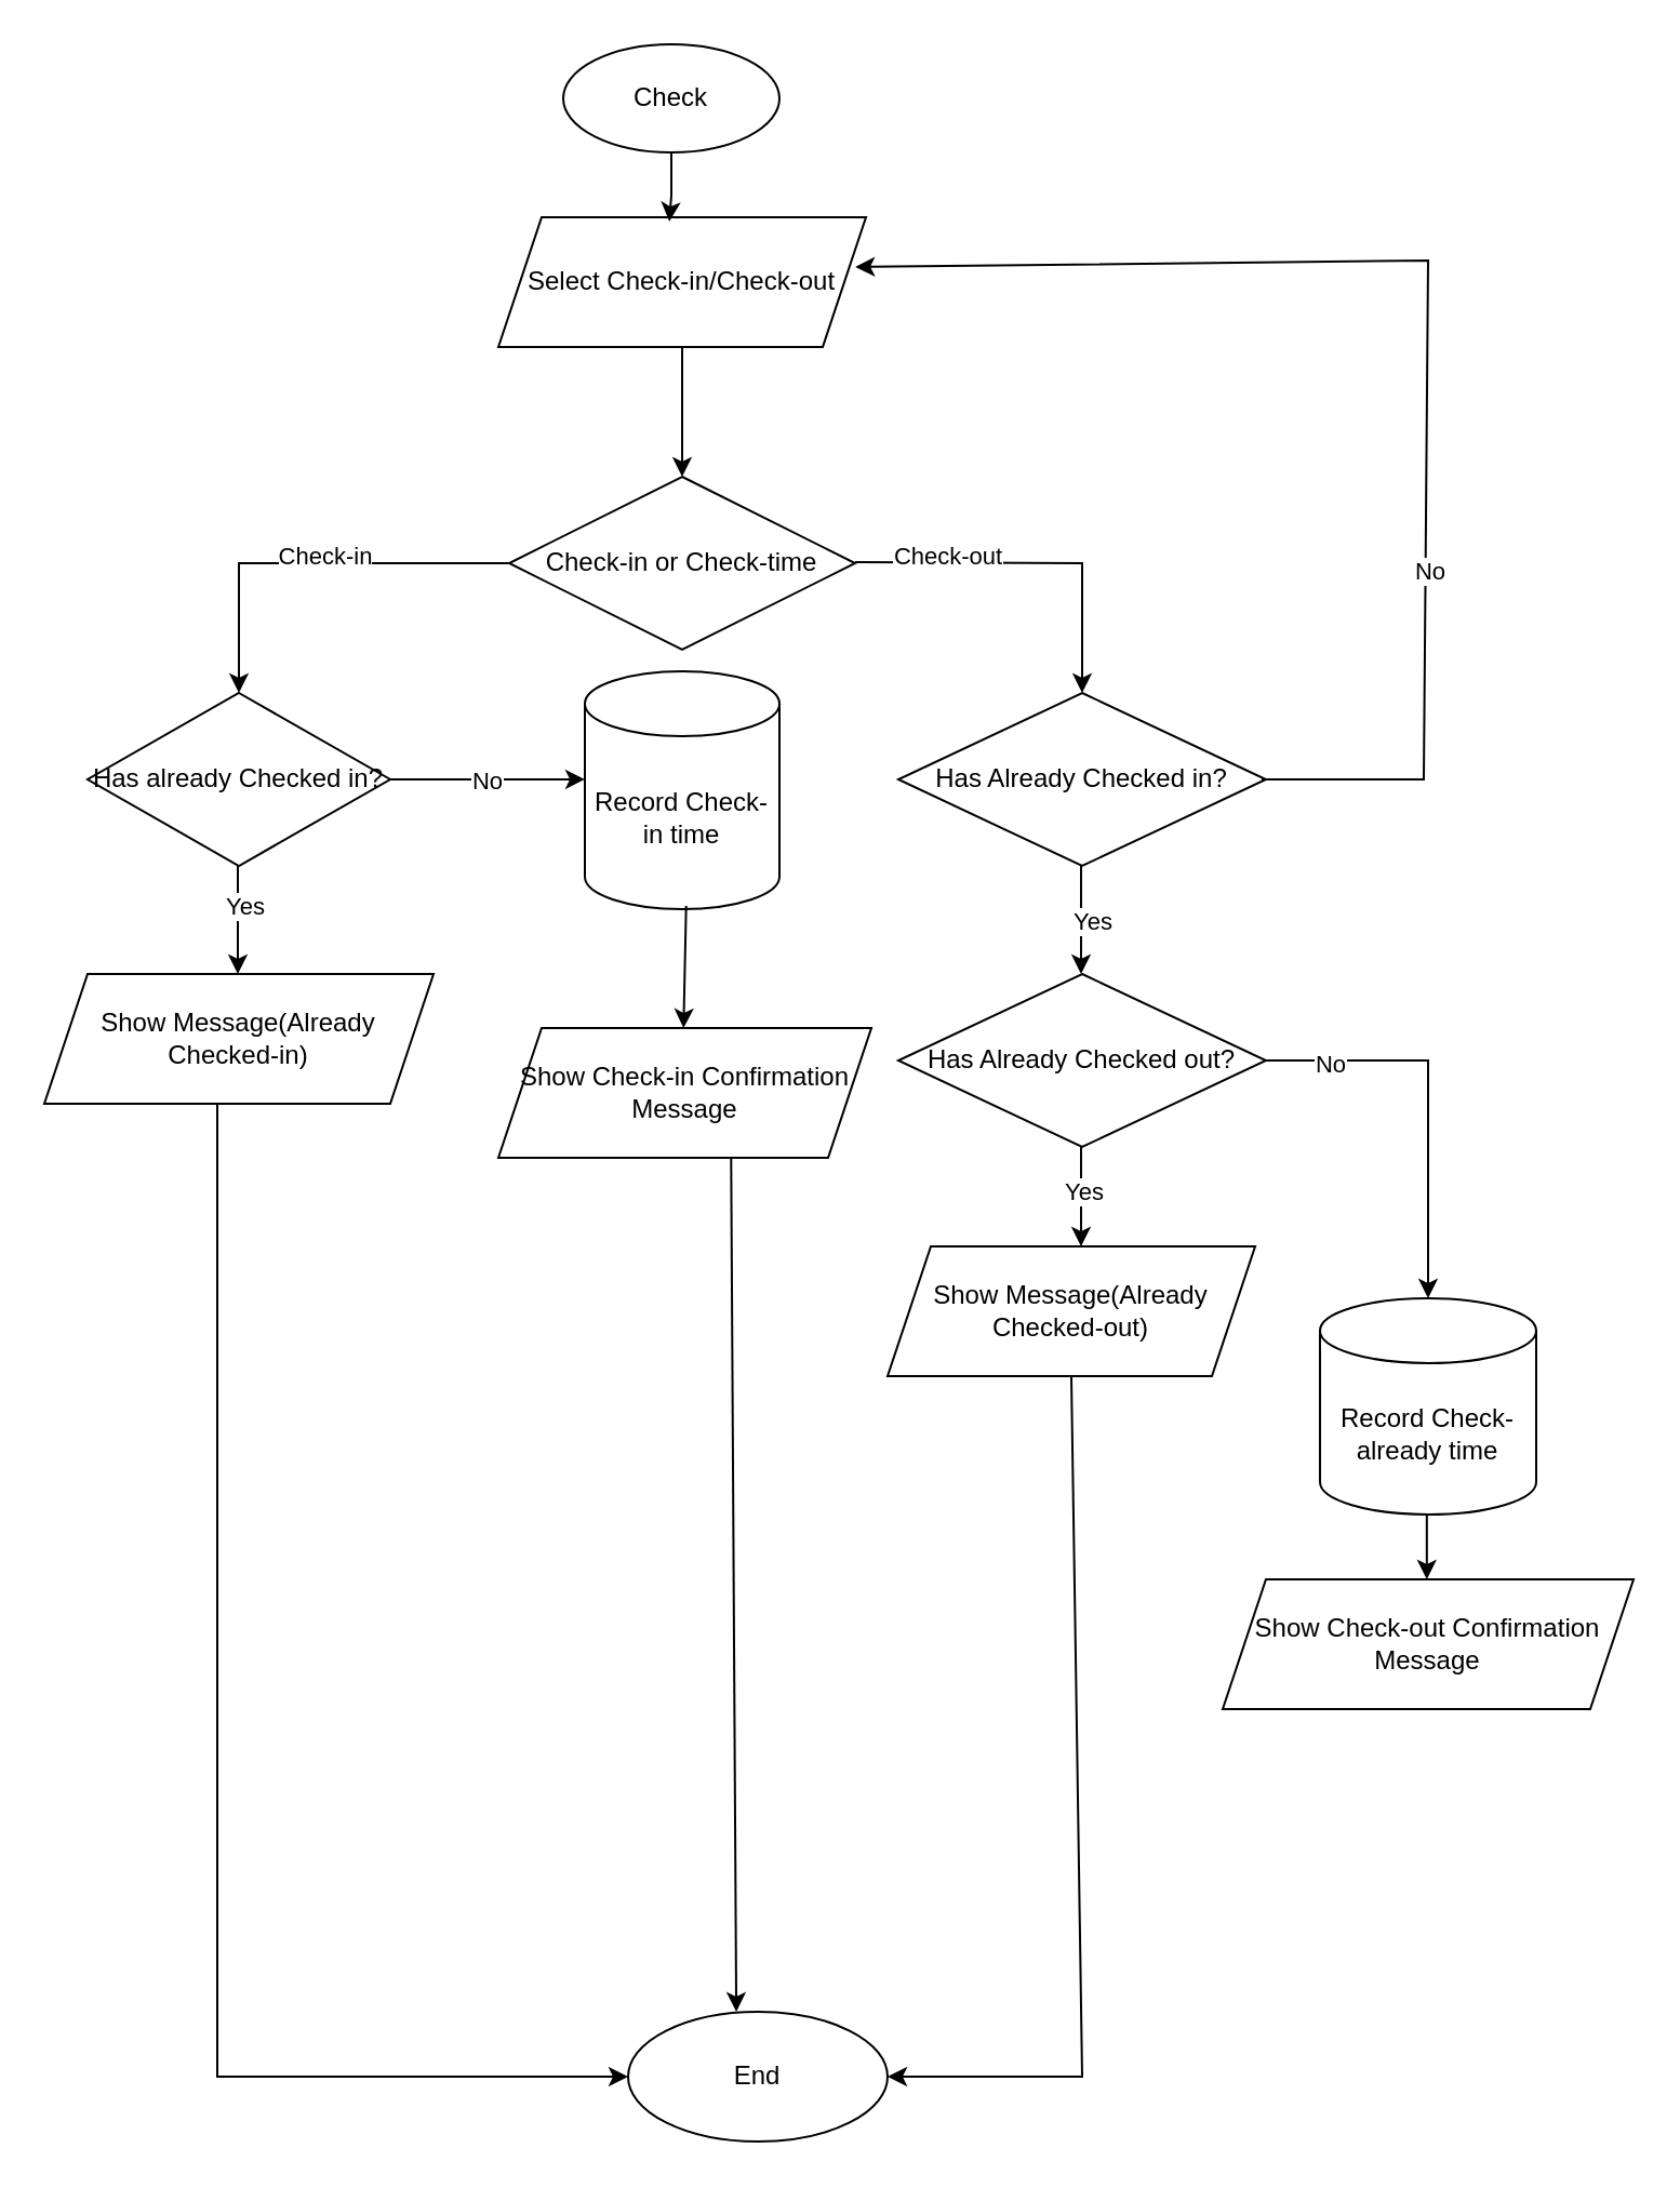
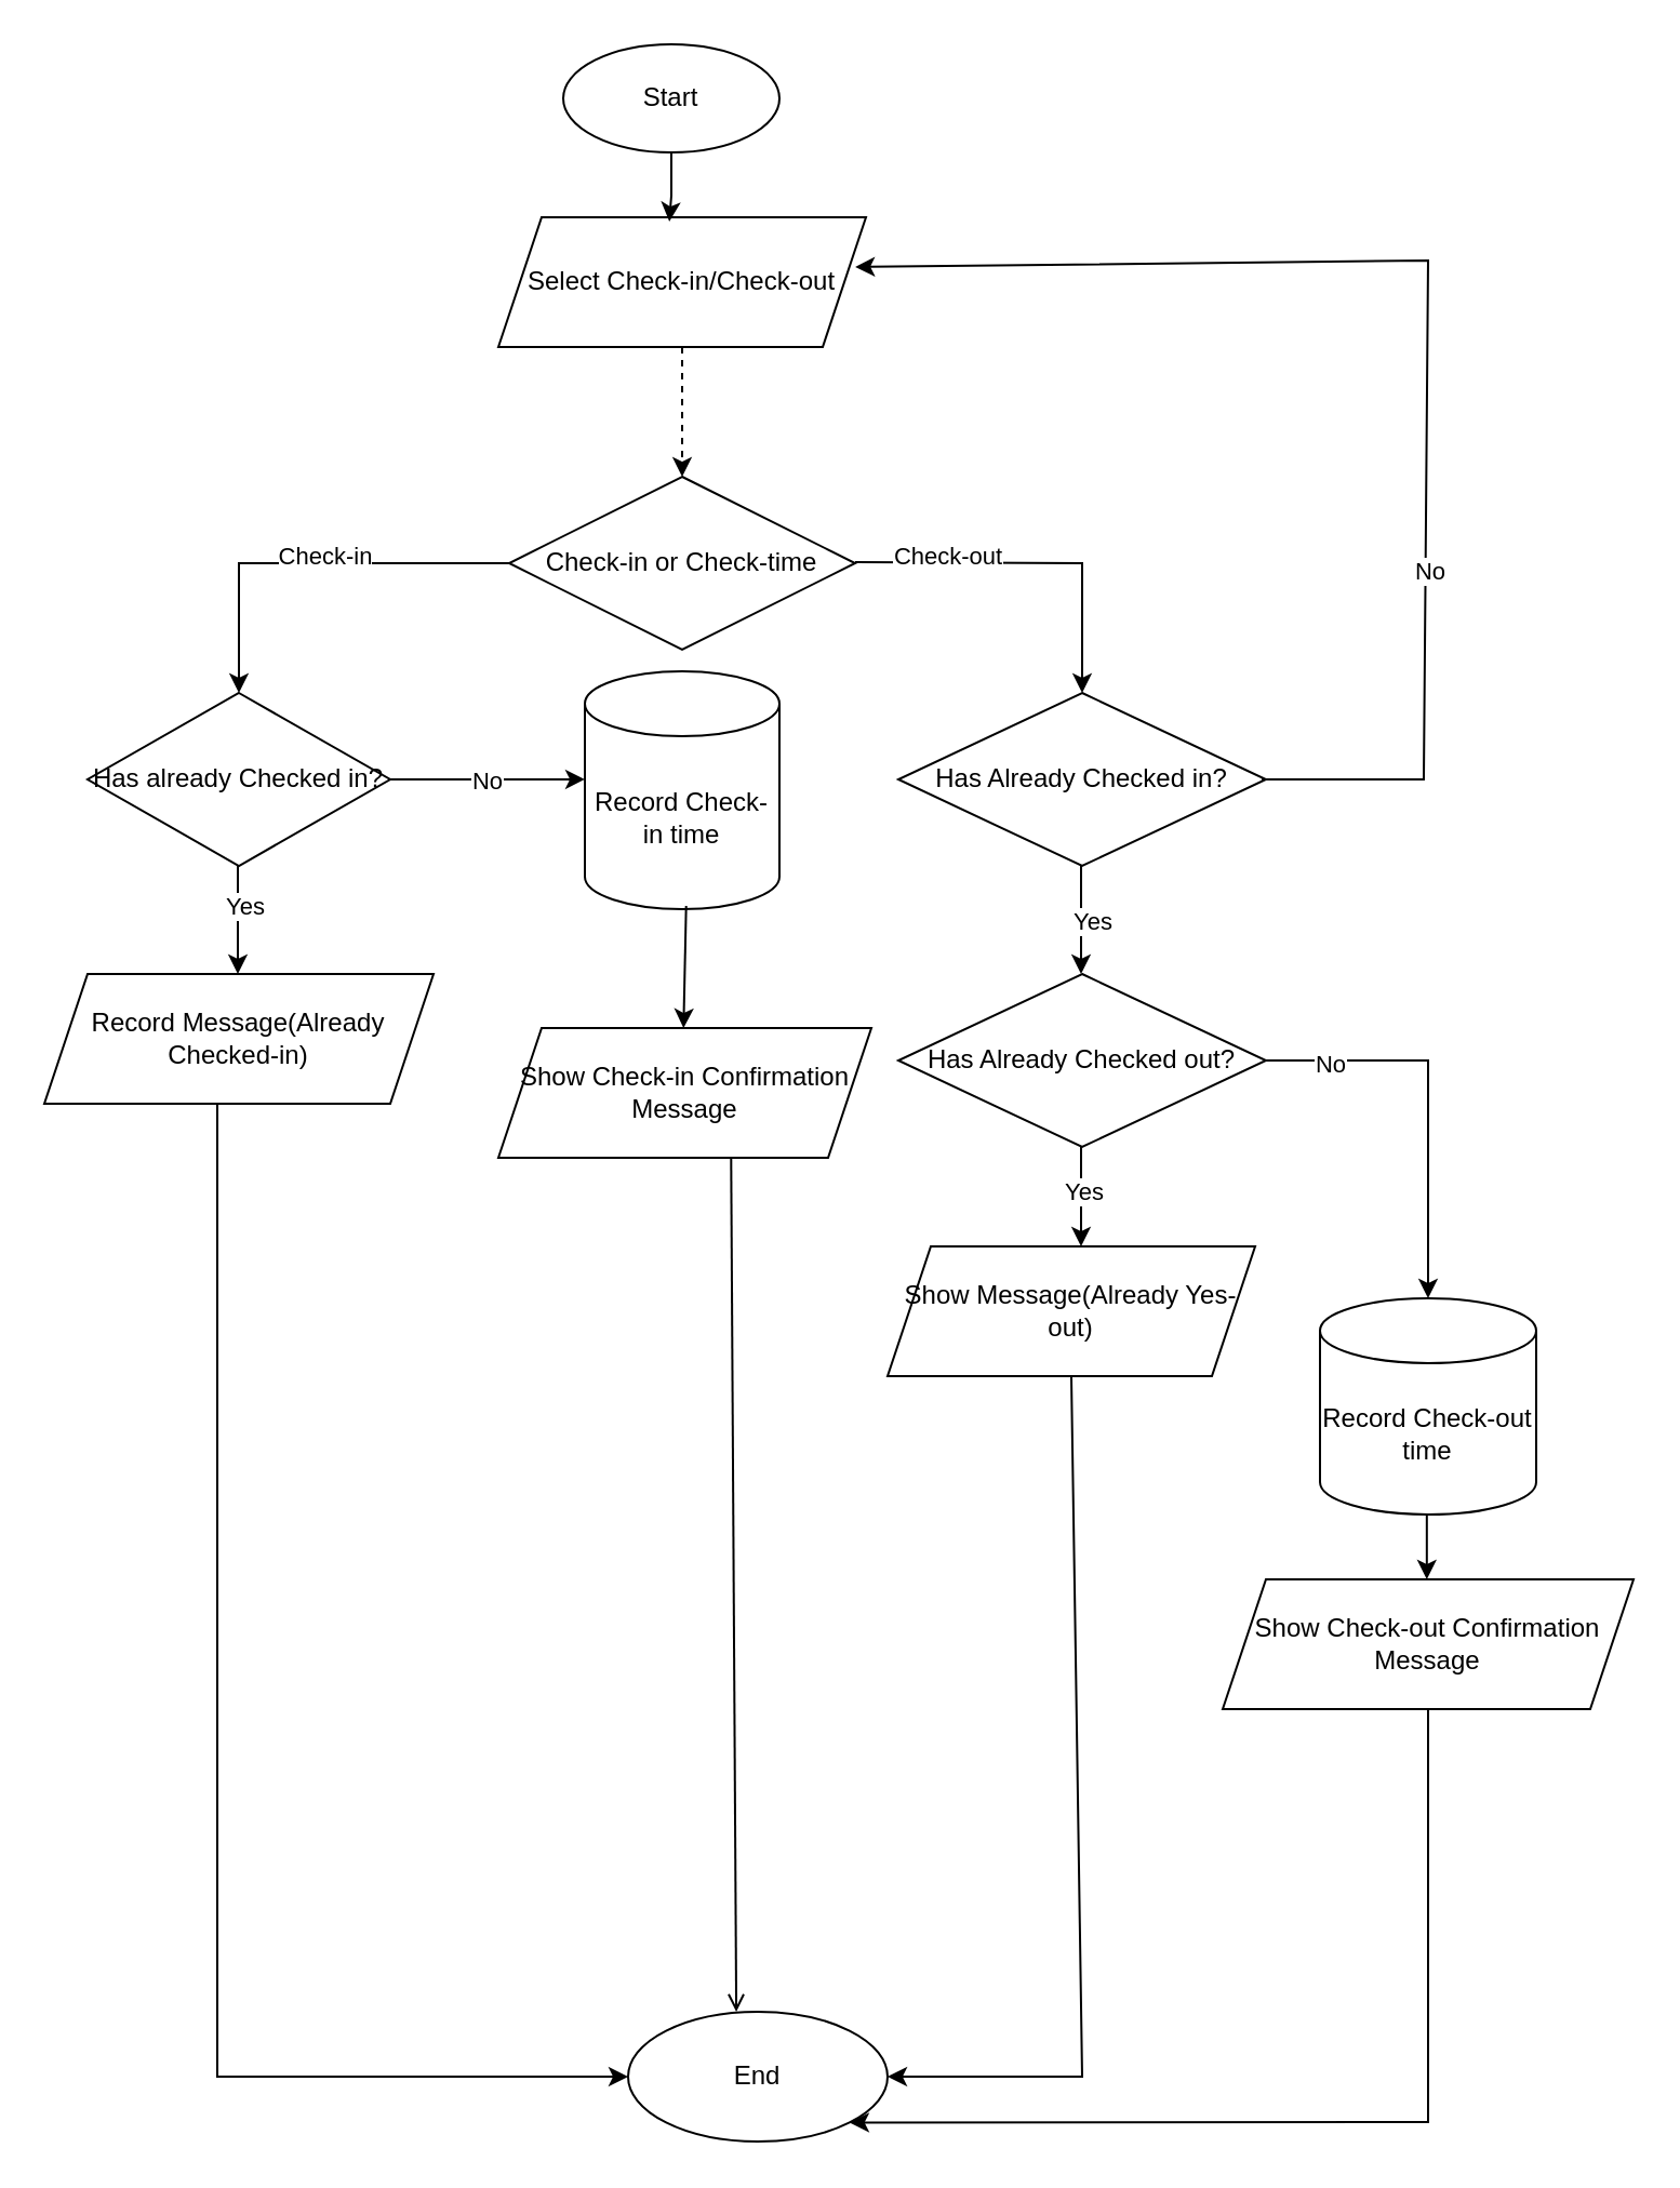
  <mxCell id="0" />
  <mxCell id="1" parent="0" />
- <mxCell id="2" value="Check" style="ellipse;whiteSpace=wrap;html=1;" vertex="1" parent="1"><mxGeometry x="260" y="20" width="100" height="50" as="geometry" /></mxCell>
- <mxCell id="3" style="edgeStyle=orthogonalEdgeStyle;rounded=0;orthogonalLoop=1;jettySize=auto;html=1;entryX=0.5;entryY=0;entryDx=0;entryDy=0;" edge="1" parent="1" source="4" target="6"><mxGeometry relative="1" as="geometry" /></mxCell>
+ <mxCell id="2" value="Start" style="ellipse;whiteSpace=wrap;html=1;" vertex="1" parent="1"><mxGeometry x="260" y="20" width="100" height="50" as="geometry" /></mxCell>
+ <mxCell id="3" style="edgeStyle=orthogonalEdgeStyle;rounded=0;orthogonalLoop=1;jettySize=auto;html=1;entryX=0.5;entryY=0;entryDx=0;entryDy=0;dashed=1;" edge="1" parent="1" source="4" target="6"><mxGeometry relative="1" as="geometry" /></mxCell>
  <mxCell id="4" value="Select Check-in/Check-out" style="shape=parallelogram;perimeter=parallelogramPerimeter;whiteSpace=wrap;html=1;fixedSize=1;" vertex="1" parent="1"><mxGeometry x="230" y="100" width="170" height="60" as="geometry" /></mxCell>
  <mxCell id="5" style="edgeStyle=orthogonalEdgeStyle;rounded=0;orthogonalLoop=1;jettySize=auto;html=1;entryX=0.465;entryY=0.033;entryDx=0;entryDy=0;entryPerimeter=0;" edge="1" parent="1" source="2" target="4"><mxGeometry relative="1" as="geometry" /></mxCell>
  <mxCell id="6" value="Check-in or Check-time" style="rhombus;whiteSpace=wrap;html=1;" vertex="1" parent="1"><mxGeometry x="235" y="220" width="160" height="80" as="geometry" /></mxCell>
  <mxCell id="7" value="" style="endArrow=classic;html=1;rounded=0;exitX=0;exitY=0.5;exitDx=0;exitDy=0;" edge="1" parent="1" source="6"><mxGeometry width="50" height="50" relative="1" as="geometry"><mxPoint x="128" y="280" as="sourcePoint" /><mxPoint x="110" y="320" as="targetPoint" /><Array as="points"><mxPoint x="110" y="260" /></Array></mxGeometry></mxCell>
  <mxCell id="8" value="Check-in" style="edgeLabel;html=1;align=center;verticalAlign=middle;resizable=0;points=[];" vertex="1" connectable="0" parent="7"><mxGeometry x="-0.07" y="-4" relative="1" as="geometry"><mxPoint as="offset" /></mxGeometry></mxCell>
  <mxCell id="9" style="edgeStyle=orthogonalEdgeStyle;rounded=0;orthogonalLoop=1;jettySize=auto;html=1;exitX=1;exitY=0.5;exitDx=0;exitDy=0;" edge="1" parent="1" source="11"><mxGeometry relative="1" as="geometry"><mxPoint x="270" y="359.941" as="targetPoint" /></mxGeometry></mxCell>
  <mxCell id="10" value="No" style="edgeLabel;html=1;align=center;verticalAlign=middle;resizable=0;points=[];" vertex="1" connectable="0" parent="9"><mxGeometry x="-0.009" relative="1" as="geometry"><mxPoint as="offset" /></mxGeometry></mxCell>
  <mxCell id="11" value="Has already Checked in?" style="rhombus;whiteSpace=wrap;html=1;" vertex="1" parent="1"><mxGeometry x="40" y="320" width="140" height="80" as="geometry" /></mxCell>
  <mxCell id="12" value="Show Check-in Confirmation Message" style="shape=parallelogram;perimeter=parallelogramPerimeter;whiteSpace=wrap;html=1;fixedSize=1;" vertex="1" parent="1"><mxGeometry x="230" y="475" width="172.5" height="60" as="geometry" /></mxCell>
  <mxCell id="13" value="" style="endArrow=classic;html=1;rounded=0;" edge="1" parent="1"><mxGeometry width="50" height="50" relative="1" as="geometry"><mxPoint x="109.5" y="400" as="sourcePoint" /><mxPoint x="109.5" y="450" as="targetPoint" /></mxGeometry></mxCell>
  <mxCell id="14" value="Yes" style="edgeLabel;html=1;align=center;verticalAlign=middle;resizable=0;points=[];" vertex="1" connectable="0" parent="13"><mxGeometry x="-0.28" y="3" relative="1" as="geometry"><mxPoint as="offset" /></mxGeometry></mxCell>
- <mxCell id="15" value="Show Message(Already Checked-in)" style="shape=parallelogram;perimeter=parallelogramPerimeter;whiteSpace=wrap;html=1;fixedSize=1;" vertex="1" parent="1"><mxGeometry x="20" y="450" width="180" height="60" as="geometry" /></mxCell>
+ <mxCell id="15" value="Record Message(Already Checked-in)" style="shape=parallelogram;perimeter=parallelogramPerimeter;whiteSpace=wrap;html=1;fixedSize=1;" vertex="1" parent="1"><mxGeometry x="20" y="450" width="180" height="60" as="geometry" /></mxCell>
  <mxCell id="16" value="" style="endArrow=classic;html=1;rounded=0;" edge="1" parent="1"><mxGeometry width="50" height="50" relative="1" as="geometry"><mxPoint x="395" y="259.5" as="sourcePoint" /><mxPoint x="500" y="320" as="targetPoint" /><Array as="points"><mxPoint x="500" y="260" /></Array></mxGeometry></mxCell>
  <mxCell id="17" value="Check-out" style="edgeLabel;html=1;align=center;verticalAlign=middle;resizable=0;points=[];" vertex="1" connectable="0" parent="16"><mxGeometry x="-0.491" y="3" relative="1" as="geometry"><mxPoint as="offset" /></mxGeometry></mxCell>
  <mxCell id="18" value="Has Already Checked in?" style="rhombus;whiteSpace=wrap;html=1;" vertex="1" parent="1"><mxGeometry x="415" y="320" width="170" height="80" as="geometry" /></mxCell>
  <mxCell id="19" value="" style="endArrow=classic;html=1;rounded=0;entryX=0.971;entryY=0.383;entryDx=0;entryDy=0;entryPerimeter=0;" edge="1" parent="1" target="4"><mxGeometry width="50" height="50" relative="1" as="geometry"><mxPoint x="583" y="360" as="sourcePoint" /><mxPoint x="658" y="120" as="targetPoint" /><Array as="points"><mxPoint x="658" y="360" /><mxPoint x="660" y="120" /></Array></mxGeometry></mxCell>
  <mxCell id="20" value="No" style="edgeLabel;html=1;align=center;verticalAlign=middle;resizable=0;points=[];" vertex="1" connectable="0" parent="19"><mxGeometry x="-0.407" y="-2" relative="1" as="geometry"><mxPoint as="offset" /></mxGeometry></mxCell>
  <mxCell id="21" value="" style="endArrow=classic;html=1;rounded=0;" edge="1" parent="1"><mxGeometry width="50" height="50" relative="1" as="geometry"><mxPoint x="499.5" y="400" as="sourcePoint" /><mxPoint x="499.5" y="450" as="targetPoint" /></mxGeometry></mxCell>
  <mxCell id="22" value="Yes" style="edgeLabel;html=1;align=center;verticalAlign=middle;resizable=0;points=[];" vertex="1" connectable="0" parent="21"><mxGeometry y="5" relative="1" as="geometry"><mxPoint as="offset" /></mxGeometry></mxCell>
  <mxCell id="23" value="Has Already Checked out?" style="rhombus;whiteSpace=wrap;html=1;" vertex="1" parent="1"><mxGeometry x="415" y="450" width="170" height="80" as="geometry" /></mxCell>
  <mxCell id="24" value="" style="endArrow=classic;html=1;rounded=0;" edge="1" parent="1"><mxGeometry width="50" height="50" relative="1" as="geometry"><mxPoint x="499.5" y="530" as="sourcePoint" /><mxPoint x="499.5" y="576" as="targetPoint" /></mxGeometry></mxCell>
  <mxCell id="25" value="Yes" style="edgeLabel;html=1;align=center;verticalAlign=middle;resizable=0;points=[];" vertex="1" connectable="0" parent="24"><mxGeometry x="-0.478" y="-2" relative="1" as="geometry"><mxPoint x="3" y="8" as="offset" /></mxGeometry></mxCell>
- <mxCell id="26" value="Show Message(Already Checked-out)" style="shape=parallelogram;perimeter=parallelogramPerimeter;whiteSpace=wrap;html=1;fixedSize=1;" vertex="1" parent="1"><mxGeometry x="410" y="576" width="170" height="60" as="geometry" /></mxCell>
+ <mxCell id="26" value="Show Message(Already Yes-out)" style="shape=parallelogram;perimeter=parallelogramPerimeter;whiteSpace=wrap;html=1;fixedSize=1;" vertex="1" parent="1"><mxGeometry x="410" y="576" width="170" height="60" as="geometry" /></mxCell>
  <mxCell id="27" value="" style="endArrow=classic;html=1;rounded=0;" edge="1" parent="1"><mxGeometry width="50" height="50" relative="1" as="geometry"><mxPoint x="585" y="490" as="sourcePoint" /><mxPoint x="660" y="600" as="targetPoint" /><Array as="points"><mxPoint x="660" y="490" /></Array></mxGeometry></mxCell>
  <mxCell id="28" value="No" style="edgeLabel;html=1;align=center;verticalAlign=middle;resizable=0;points=[];" vertex="1" connectable="0" parent="27"><mxGeometry x="-0.686" y="-1" relative="1" as="geometry"><mxPoint as="offset" /></mxGeometry></mxCell>
  <mxCell id="29" value="" style="endArrow=classic;html=1;rounded=0;" edge="1" parent="1"><mxGeometry width="50" height="50" relative="1" as="geometry"><mxPoint x="659.41" y="700" as="sourcePoint" /><mxPoint x="659.41" y="730" as="targetPoint" /></mxGeometry></mxCell>
  <mxCell id="30" value="Show Check-out Confirmation Message" style="shape=parallelogram;perimeter=parallelogramPerimeter;whiteSpace=wrap;html=1;fixedSize=1;" vertex="1" parent="1"><mxGeometry x="565" y="730" width="190" height="60" as="geometry" /></mxCell>
  <mxCell id="31" value="Record Check-in time" style="shape=cylinder3;whiteSpace=wrap;html=1;boundedLbl=1;backgroundOutline=1;size=15;" vertex="1" parent="1"><mxGeometry x="270" y="310" width="90" height="110" as="geometry" /></mxCell>
  <mxCell id="32" value="" style="endArrow=classic;html=1;rounded=0;exitX=0.648;exitY=0.999;exitDx=0;exitDy=0;exitPerimeter=0;entryX=0.563;entryY=0.024;entryDx=0;entryDy=0;entryPerimeter=0;" edge="1" parent="1"><mxGeometry width="50" height="50" relative="1" as="geometry"><mxPoint x="316.85" y="418.45" as="sourcePoint" /><mxPoint x="315.648" y="475" as="targetPoint" /></mxGeometry></mxCell>
- <mxCell id="33" value="Record Check-already time" style="shape=cylinder3;whiteSpace=wrap;html=1;boundedLbl=1;backgroundOutline=1;size=15;" vertex="1" parent="1"><mxGeometry x="610" y="600" width="100" height="100" as="geometry" /></mxCell>
+ <mxCell id="33" value="Record Check-out time" style="shape=cylinder3;whiteSpace=wrap;html=1;boundedLbl=1;backgroundOutline=1;size=15;" vertex="1" parent="1"><mxGeometry x="610" y="600" width="100" height="100" as="geometry" /></mxCell>
  <mxCell id="34" value="End" style="ellipse;whiteSpace=wrap;html=1;" vertex="1" parent="1"><mxGeometry x="290" y="930" width="120" height="60" as="geometry" /></mxCell>
  <mxCell id="35" value="" style="endArrow=classic;html=1;rounded=0;" edge="1" parent="1"><mxGeometry width="50" height="50" relative="1" as="geometry"><mxPoint x="100" y="510" as="sourcePoint" /><mxPoint x="290" y="960" as="targetPoint" /><Array as="points"><mxPoint x="100" y="960" /></Array></mxGeometry></mxCell>
- <mxCell id="36" value="" style="endArrow=classic;html=1;rounded=0;exitX=0.624;exitY=1.004;exitDx=0;exitDy=0;entryX=0.417;entryY=0;entryDx=0;entryDy=0;entryPerimeter=0;exitPerimeter=0;" edge="1" parent="1" source="12" target="34"><mxGeometry width="50" height="50" relative="1" as="geometry"><mxPoint x="350" y="740" as="sourcePoint" /><mxPoint x="400" y="690" as="targetPoint" /></mxGeometry></mxCell>
+ <mxCell id="36" value="" style="endArrow=open;html=1;rounded=0;exitX=0.624;exitY=1.004;exitDx=0;exitDy=0;entryX=0.417;entryY=0;entryDx=0;entryDy=0;entryPerimeter=0;exitPerimeter=0;" edge="1" parent="1" source="12" target="34"><mxGeometry width="50" height="50" relative="1" as="geometry"><mxPoint x="350" y="740" as="sourcePoint" /><mxPoint x="400" y="690" as="targetPoint" /></mxGeometry></mxCell>
  <mxCell id="37" value="" style="endArrow=classic;html=1;rounded=0;exitX=0.5;exitY=1;exitDx=0;exitDy=0;entryX=1;entryY=0.5;entryDx=0;entryDy=0;" edge="1" parent="1" source="26" target="34"><mxGeometry width="50" height="50" relative="1" as="geometry"><mxPoint x="499.41" y="636" as="sourcePoint" /><mxPoint x="499.41" y="936" as="targetPoint" /><Array as="points"><mxPoint x="500" y="960" /></Array></mxGeometry></mxCell>
+ <mxCell id="38" value="" style="endArrow=classic;html=1;rounded=0;entryX=1;entryY=1;entryDx=0;entryDy=0;exitX=0.5;exitY=1;exitDx=0;exitDy=0;" edge="1" parent="1" source="30" target="34"><mxGeometry width="50" height="50" relative="1" as="geometry"><mxPoint x="680" y="910" as="sourcePoint" /><mxPoint x="387.844" y="1031.002" as="targetPoint" /><Array as="points"><mxPoint x="660" y="981" /></Array></mxGeometry></mxCell>
